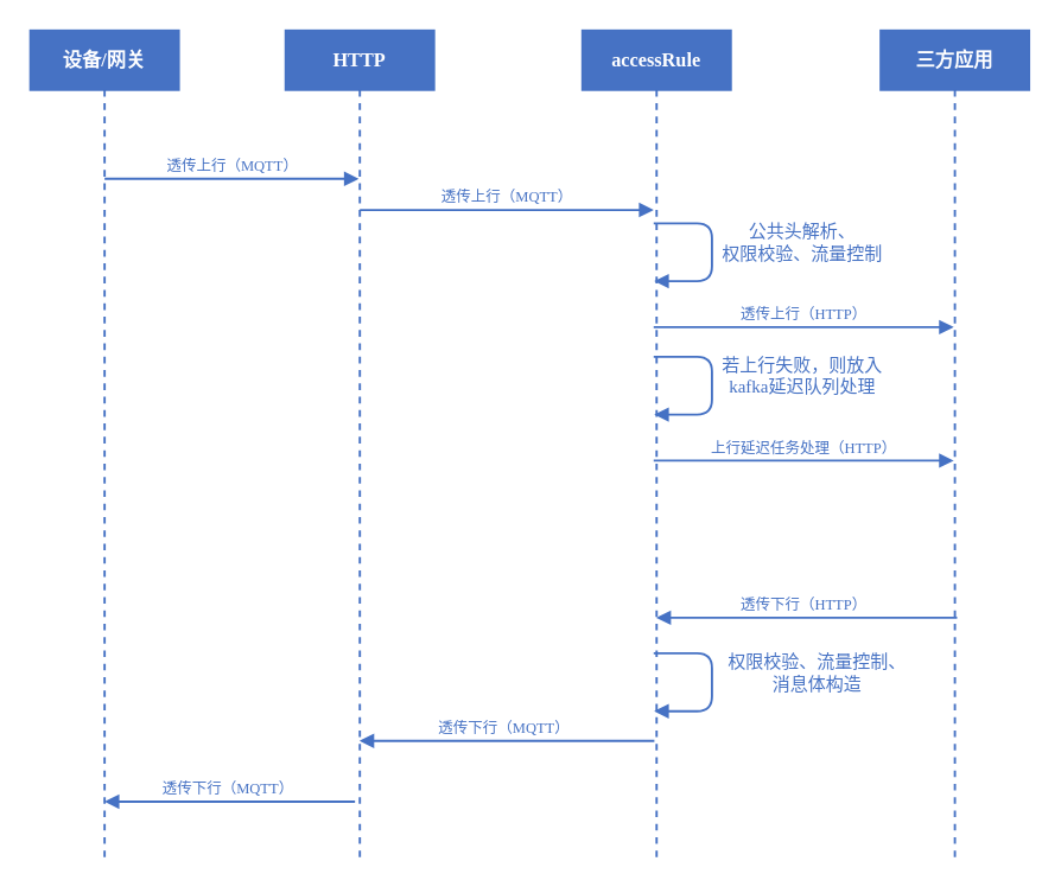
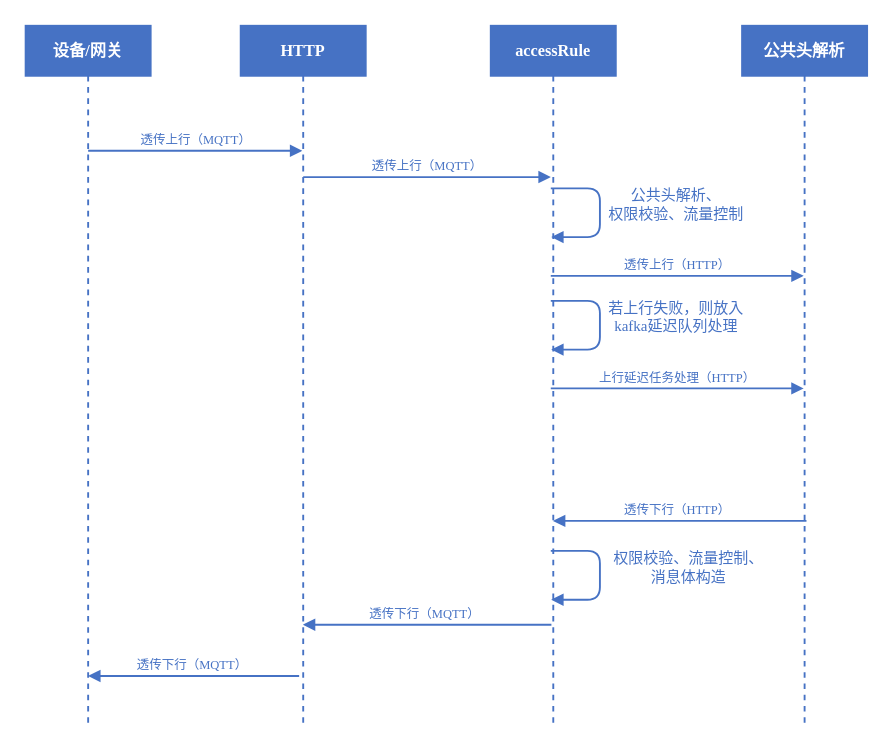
  <mxCell id="0" />
  <mxCell id="1" parent="0" />
  <mxCell id="2" value="HTTP" style="shape=umlLifeline;perimeter=lifelinePerimeter;whiteSpace=wrap;html=1;container=1;collapsible=0;recursiveResize=0;outlineConnect=0;shadow=0;comic=0;labelBackgroundColor=none;strokeWidth=1.5;fontFamily=Verdana;fontSize=13;align=center;fontColor=#ffffff;fontStyle=1;fillColor=#4672C4;sketch=0;rounded=0;glass=0;strokeColor=#4672C4;" parent="1" vertex="1"><mxGeometry x="192" y="20" width="100" height="560" as="geometry" /></mxCell>
  <mxCell id="3" value="accessRule" style="shape=umlLifeline;perimeter=lifelinePerimeter;whiteSpace=wrap;html=1;container=1;collapsible=0;recursiveResize=0;outlineConnect=0;shadow=0;comic=0;labelBackgroundColor=none;strokeWidth=1.5;fontFamily=Verdana;fontSize=13;align=center;fontColor=#ffffff;fontStyle=1;fillColor=#4672C4;sketch=0;rounded=0;glass=0;strokeColor=#4672C4;" parent="1" vertex="1"><mxGeometry x="392" y="20" width="100" height="560" as="geometry" /></mxCell>
  <mxCell id="4" value="设备/网关" style="shape=umlLifeline;perimeter=lifelinePerimeter;whiteSpace=wrap;html=1;container=1;collapsible=0;recursiveResize=0;outlineConnect=0;shadow=0;comic=0;labelBackgroundColor=none;strokeWidth=1.5;fontFamily=Verdana;fontSize=13;align=center;fontColor=#ffffff;fontStyle=1;fillColor=#4672C4;sketch=0;rounded=0;glass=0;strokeColor=#4672C4;" parent="1" vertex="1"><mxGeometry x="20" y="20" width="100" height="560" as="geometry" /></mxCell>
  <mxCell id="5" value="透传上行（MQTT）" style="html=1;verticalAlign=bottom;endArrow=block;labelBackgroundColor=none;fontFamily=Verdana;fontSize=10;edgeStyle=elbowEdgeStyle;elbow=vertical;fillColor=#0050ef;strokeWidth=1.5;fontColor=#4672C4;strokeColor=#4672C4;" parent="1" target="2" edge="1"><mxGeometry relative="1" as="geometry"><mxPoint x="70" y="120" as="sourcePoint" /><mxPoint x="317" y="120" as="targetPoint" /></mxGeometry></mxCell>
  <mxCell id="6" value="透传上行（MQTT）" style="html=1;verticalAlign=bottom;endArrow=block;labelBackgroundColor=none;fontFamily=Verdana;fontSize=10;edgeStyle=elbowEdgeStyle;elbow=vertical;fillColor=#0050ef;strokeWidth=1.5;fontColor=#4672C4;strokeColor=#4672C4;" parent="1" edge="1"><mxGeometry relative="1" as="geometry"><mxPoint x="242" y="141" as="sourcePoint" /><mxPoint x="440" y="141" as="targetPoint" /></mxGeometry></mxCell>
  <mxCell id="7" value="透传下行（MQTT）" style="html=1;verticalAlign=bottom;endArrow=block;fontFamily=Verdana;fontSize=10;strokeWidth=1.5;fontColor=#4672C4;strokeColor=#4672C4;" parent="1" target="2" edge="1"><mxGeometry x="0.036" width="80" relative="1" as="geometry"><mxPoint x="440.5" y="499" as="sourcePoint" /><mxPoint x="270" y="499" as="targetPoint" /><Array as="points"><mxPoint x="390.5" y="499" /></Array><mxPoint x="1" as="offset" /></mxGeometry></mxCell>
- <mxCell id="8" value="三方应用" style="shape=umlLifeline;perimeter=lifelinePerimeter;whiteSpace=wrap;html=1;container=1;collapsible=0;recursiveResize=0;outlineConnect=0;shadow=0;comic=0;labelBackgroundColor=none;strokeWidth=1.5;fontFamily=Verdana;fontSize=13;align=center;fontColor=#ffffff;fontStyle=1;fillColor=#4672C4;sketch=0;rounded=0;glass=0;strokeColor=#4672C4;" parent="1" vertex="1"><mxGeometry x="593" y="20" width="100" height="560" as="geometry" /></mxCell>
+ <mxCell id="8" value="公共头解析" style="shape=umlLifeline;perimeter=lifelinePerimeter;whiteSpace=wrap;html=1;container=1;collapsible=0;recursiveResize=0;outlineConnect=0;shadow=0;comic=0;labelBackgroundColor=none;strokeWidth=1.5;fontFamily=Verdana;fontSize=13;align=center;fontColor=#ffffff;fontStyle=1;fillColor=#4672C4;sketch=0;rounded=0;glass=0;strokeColor=#4672C4;" parent="1" vertex="1"><mxGeometry x="593" y="20" width="100" height="560" as="geometry" /></mxCell>
  <mxCell id="9" value="公共头解析、&lt;br&gt;权限校验、流量控制" style="html=1;verticalAlign=bottom;endArrow=block;labelBackgroundColor=none;fontFamily=Verdana;fontSize=12;elbow=vertical;edgeStyle=orthogonalEdgeStyle;exitX=1.066;exitY=0.713;exitPerimeter=0;sketch=0;shadow=0;rounded=1;strokeColor=#4672C4;fontColor=#4672C4;strokeWidth=1.5;" parent="1" edge="1"><mxGeometry x="0.182" y="61" relative="1" as="geometry"><mxPoint x="440" y="150.01" as="sourcePoint" /><mxPoint x="440.34" y="189" as="targetPoint" /><Array as="points"><mxPoint x="479.34" y="150" /><mxPoint x="479.34" y="189" /></Array><mxPoint as="offset" /></mxGeometry></mxCell>
  <mxCell id="10" value="透传上行（HTTP）" style="html=1;verticalAlign=bottom;endArrow=block;labelBackgroundColor=none;fontFamily=Verdana;fontSize=10;edgeStyle=elbowEdgeStyle;elbow=vertical;fillColor=#0050ef;strokeWidth=1.5;fontColor=#4672C4;strokeColor=#4672C4;" parent="1" target="8" edge="1"><mxGeometry relative="1" as="geometry"><mxPoint x="440" y="220" as="sourcePoint" /><mxPoint x="611.25" y="220" as="targetPoint" /></mxGeometry></mxCell>
  <mxCell id="11" value="透传下行（HTTP）" style="html=1;verticalAlign=bottom;endArrow=block;fontFamily=Verdana;fontSize=10;strokeWidth=1.5;fontColor=#4672C4;strokeColor=#4672C4;" parent="1" edge="1"><mxGeometry x="0.036" width="80" relative="1" as="geometry"><mxPoint x="644.5" y="416" as="sourcePoint" /><mxPoint x="441.75" y="416" as="targetPoint" /><Array as="points"><mxPoint x="594.5" y="416" /></Array><mxPoint x="1" as="offset" /></mxGeometry></mxCell>
  <mxCell id="12" value="权限校验、流量控制、&lt;br&gt;消息体构造" style="html=1;verticalAlign=bottom;endArrow=block;labelBackgroundColor=none;fontFamily=Verdana;fontSize=12;elbow=vertical;edgeStyle=orthogonalEdgeStyle;exitX=1.066;exitY=0.713;exitPerimeter=0;sketch=0;shadow=0;rounded=1;strokeColor=#4672C4;fontColor=#4672C4;strokeWidth=1.5;" parent="1" edge="1"><mxGeometry x="0.182" y="71" relative="1" as="geometry"><mxPoint x="440" y="440.01" as="sourcePoint" /><mxPoint x="440.34" y="479" as="targetPoint" /><Array as="points"><mxPoint x="479.34" y="440" /><mxPoint x="479.34" y="479" /></Array><mxPoint as="offset" /></mxGeometry></mxCell>
  <mxCell id="13" value="透传下行（MQTT）" style="html=1;verticalAlign=bottom;endArrow=block;fontFamily=Verdana;fontSize=10;strokeWidth=1.5;fontColor=#4672C4;strokeColor=#4672C4;" parent="1" edge="1"><mxGeometry x="0.036" width="80" relative="1" as="geometry"><mxPoint x="238.75" y="540" as="sourcePoint" /><mxPoint x="70" y="540" as="targetPoint" /><Array as="points"><mxPoint x="188.75" y="540" /></Array><mxPoint x="1" as="offset" /></mxGeometry></mxCell>
  <mxCell id="14" value="若上行失败，则放入&lt;br&gt;kafka延迟队列处理" style="html=1;verticalAlign=bottom;endArrow=block;labelBackgroundColor=none;fontFamily=Verdana;fontSize=12;elbow=vertical;edgeStyle=orthogonalEdgeStyle;exitX=1.066;exitY=0.713;exitPerimeter=0;sketch=0;shadow=0;rounded=1;strokeColor=#4672C4;fontColor=#4672C4;strokeWidth=1.5;" edge="1" parent="1"><mxGeometry x="0.182" y="61" relative="1" as="geometry"><mxPoint x="440" y="240.01" as="sourcePoint" /><mxPoint x="440.34" y="279" as="targetPoint" /><Array as="points"><mxPoint x="479.34" y="240" /><mxPoint x="479.34" y="279" /></Array><mxPoint as="offset" /></mxGeometry></mxCell>
  <mxCell id="15" value="上行延迟任务处理（HTTP）" style="html=1;verticalAlign=bottom;endArrow=block;labelBackgroundColor=none;fontFamily=Verdana;fontSize=10;edgeStyle=elbowEdgeStyle;elbow=vertical;fillColor=#0050ef;strokeWidth=1.5;fontColor=#4672C4;strokeColor=#4672C4;" edge="1" parent="1"><mxGeometry relative="1" as="geometry"><mxPoint x="440" y="310" as="sourcePoint" /><mxPoint x="642.25" y="310" as="targetPoint" /></mxGeometry></mxCell>
